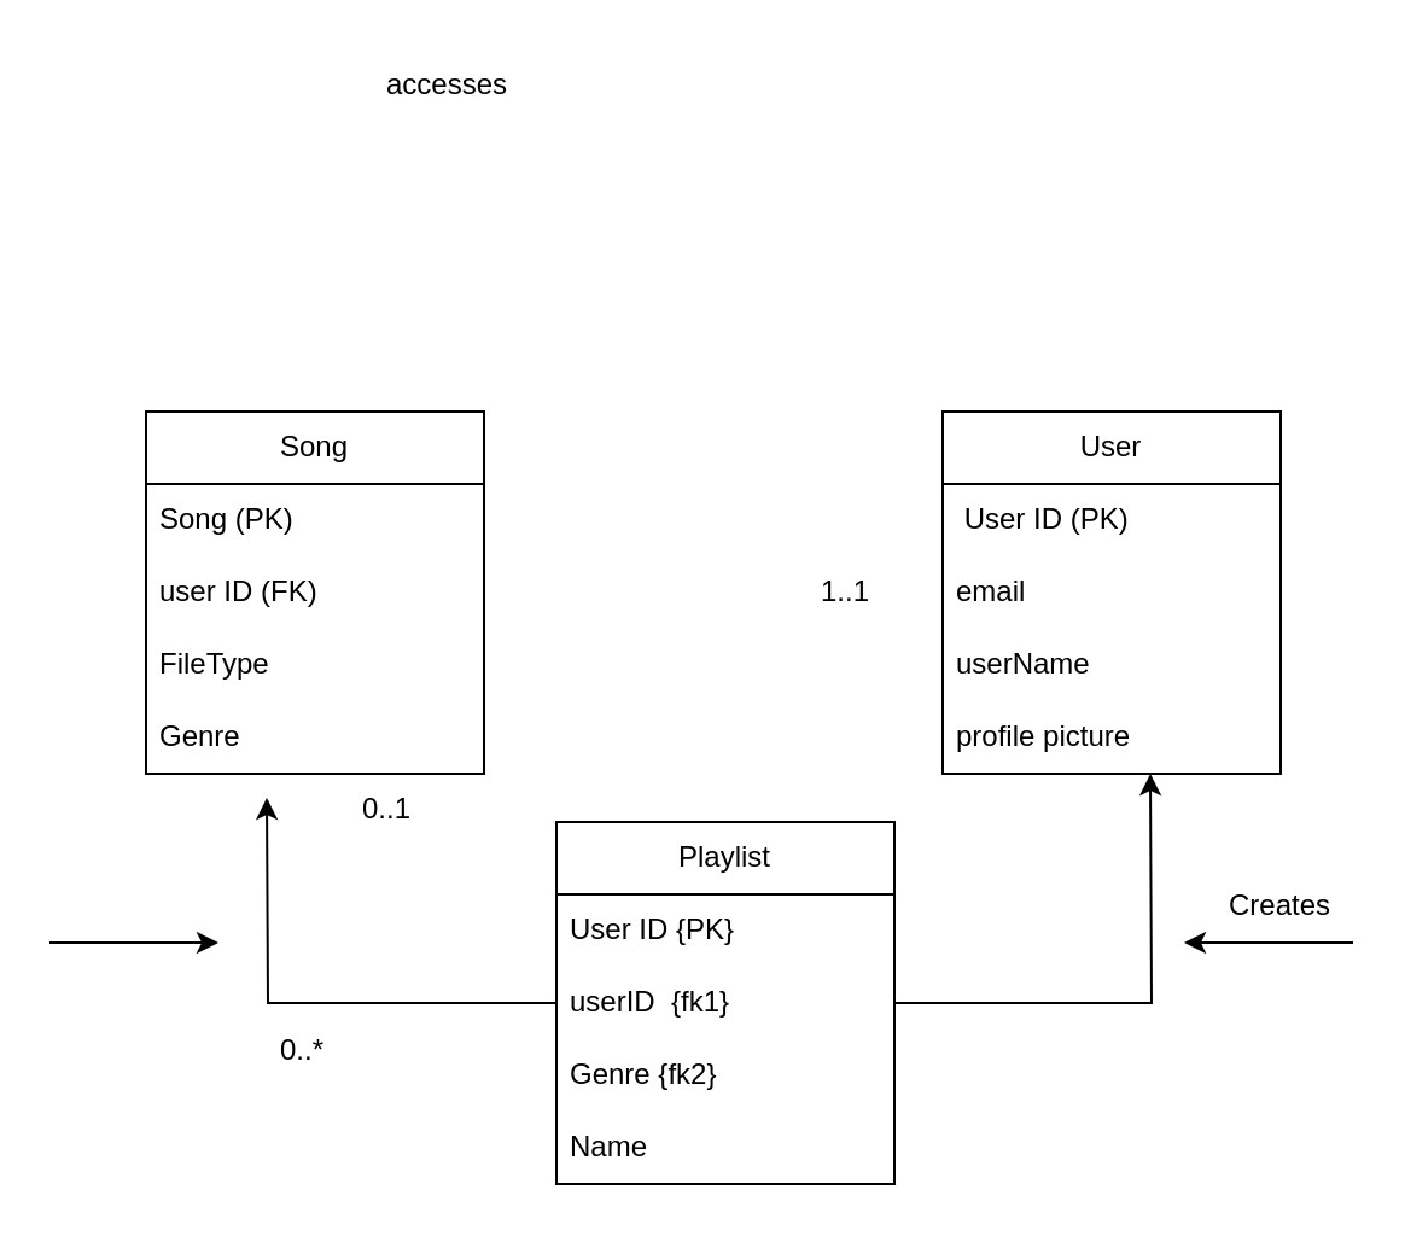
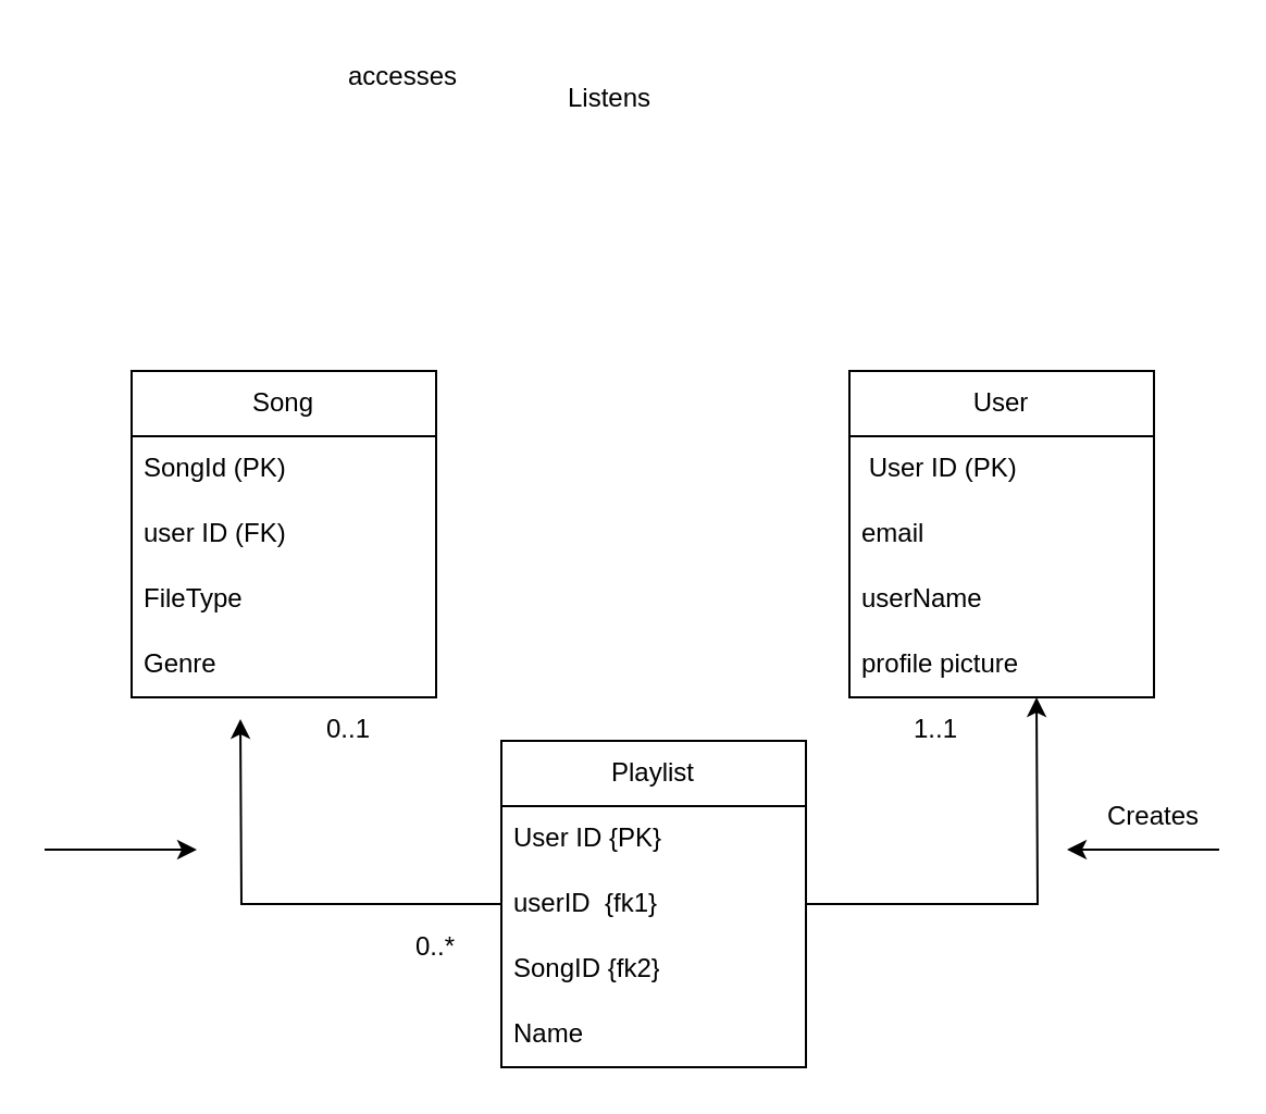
  <mxCell id="0" />
  <mxCell id="1" parent="0" />
  <mxCell id="2" value="User" style="swimlane;fontStyle=0;childLayout=stackLayout;horizontal=1;startSize=30;horizontalStack=0;resizeParent=1;resizeParentMax=0;resizeLast=0;collapsible=1;marginBottom=0;whiteSpace=wrap;html=1;" vertex="1" parent="1"><mxGeometry x="390" y="170" width="140" height="150" as="geometry" /></mxCell>
  <mxCell id="3" value="&amp;nbsp;User ID (PK)" style="text;strokeColor=none;fillColor=none;align=left;verticalAlign=middle;spacingLeft=4;spacingRight=4;overflow=hidden;points=[[0,0.5],[1,0.5]];portConstraint=eastwest;rotatable=0;whiteSpace=wrap;html=1;" vertex="1" parent="2"><mxGeometry y="30" width="140" height="30" as="geometry" /></mxCell>
  <mxCell id="4" value="email" style="text;strokeColor=none;fillColor=none;align=left;verticalAlign=middle;spacingLeft=4;spacingRight=4;overflow=hidden;points=[[0,0.5],[1,0.5]];portConstraint=eastwest;rotatable=0;whiteSpace=wrap;html=1;" vertex="1" parent="2"><mxGeometry y="60" width="140" height="30" as="geometry" /></mxCell>
  <mxCell id="5" value="userName" style="text;strokeColor=none;fillColor=none;align=left;verticalAlign=middle;spacingLeft=4;spacingRight=4;overflow=hidden;points=[[0,0.5],[1,0.5]];portConstraint=eastwest;rotatable=0;whiteSpace=wrap;html=1;" vertex="1" parent="2"><mxGeometry y="90" width="140" height="30" as="geometry" /></mxCell>
  <mxCell id="6" value="profile picture" style="text;strokeColor=none;fillColor=none;align=left;verticalAlign=middle;spacingLeft=4;spacingRight=4;overflow=hidden;points=[[0,0.5],[1,0.5]];portConstraint=eastwest;rotatable=0;whiteSpace=wrap;html=1;" vertex="1" parent="2"><mxGeometry y="120" width="140" height="30" as="geometry" /></mxCell>
  <mxCell id="7" value="Song" style="swimlane;fontStyle=0;childLayout=stackLayout;horizontal=1;startSize=30;horizontalStack=0;resizeParent=1;resizeParentMax=0;resizeLast=0;collapsible=1;marginBottom=0;whiteSpace=wrap;html=1;" vertex="1" parent="1"><mxGeometry x="60" y="170" width="140" height="150" as="geometry" /></mxCell>
- <mxCell id="8" value="Song (PK)" style="text;strokeColor=none;fillColor=none;align=left;verticalAlign=middle;spacingLeft=4;spacingRight=4;overflow=hidden;points=[[0,0.5],[1,0.5]];portConstraint=eastwest;rotatable=0;whiteSpace=wrap;html=1;" vertex="1" parent="7"><mxGeometry y="30" width="140" height="30" as="geometry" /></mxCell>
+ <mxCell id="8" value="SongId (PK)" style="text;strokeColor=none;fillColor=none;align=left;verticalAlign=middle;spacingLeft=4;spacingRight=4;overflow=hidden;points=[[0,0.5],[1,0.5]];portConstraint=eastwest;rotatable=0;whiteSpace=wrap;html=1;" vertex="1" parent="7"><mxGeometry y="30" width="140" height="30" as="geometry" /></mxCell>
  <mxCell id="9" value="user ID (FK)" style="text;strokeColor=none;fillColor=none;align=left;verticalAlign=middle;spacingLeft=4;spacingRight=4;overflow=hidden;points=[[0,0.5],[1,0.5]];portConstraint=eastwest;rotatable=0;whiteSpace=wrap;html=1;" vertex="1" parent="7"><mxGeometry y="60" width="140" height="30" as="geometry" /></mxCell>
  <mxCell id="10" value="FileType" style="text;strokeColor=none;fillColor=none;align=left;verticalAlign=middle;spacingLeft=4;spacingRight=4;overflow=hidden;points=[[0,0.5],[1,0.5]];portConstraint=eastwest;rotatable=0;whiteSpace=wrap;html=1;" vertex="1" parent="7"><mxGeometry y="90" width="140" height="30" as="geometry" /></mxCell>
  <mxCell id="11" value="Genre" style="text;strokeColor=none;fillColor=none;align=left;verticalAlign=middle;spacingLeft=4;spacingRight=4;overflow=hidden;points=[[0,0.5],[1,0.5]];portConstraint=eastwest;rotatable=0;whiteSpace=wrap;html=1;" vertex="1" parent="7"><mxGeometry y="120" width="140" height="30" as="geometry" /></mxCell>
  <mxCell id="12" value="Playlist" style="swimlane;fontStyle=0;childLayout=stackLayout;horizontal=1;startSize=30;horizontalStack=0;resizeParent=1;resizeParentMax=0;resizeLast=0;collapsible=1;marginBottom=0;whiteSpace=wrap;html=1;" vertex="1" parent="1"><mxGeometry x="230" y="340" width="140" height="150" as="geometry" /></mxCell>
  <mxCell id="13" value="User ID {PK}" style="text;strokeColor=none;fillColor=none;align=left;verticalAlign=middle;spacingLeft=4;spacingRight=4;overflow=hidden;points=[[0,0.5],[1,0.5]];portConstraint=eastwest;rotatable=0;whiteSpace=wrap;html=1;" vertex="1" parent="12"><mxGeometry y="30" width="140" height="30" as="geometry" /></mxCell>
  <mxCell id="14" value="userID&amp;nbsp; {fk1}" style="text;strokeColor=none;fillColor=none;align=left;verticalAlign=middle;spacingLeft=4;spacingRight=4;overflow=hidden;points=[[0,0.5],[1,0.5]];portConstraint=eastwest;rotatable=0;whiteSpace=wrap;html=1;" vertex="1" parent="12"><mxGeometry y="60" width="140" height="30" as="geometry" /></mxCell>
- <mxCell id="15" value="Genre {fk2}" style="text;strokeColor=none;fillColor=none;align=left;verticalAlign=middle;spacingLeft=4;spacingRight=4;overflow=hidden;points=[[0,0.5],[1,0.5]];portConstraint=eastwest;rotatable=0;whiteSpace=wrap;html=1;" vertex="1" parent="12"><mxGeometry y="90" width="140" height="30" as="geometry" /></mxCell>
+ <mxCell id="15" value="SongID {fk2}" style="text;strokeColor=none;fillColor=none;align=left;verticalAlign=middle;spacingLeft=4;spacingRight=4;overflow=hidden;points=[[0,0.5],[1,0.5]];portConstraint=eastwest;rotatable=0;whiteSpace=wrap;html=1;" vertex="1" parent="12"><mxGeometry y="90" width="140" height="30" as="geometry" /></mxCell>
  <mxCell id="16" value="Name" style="text;strokeColor=none;fillColor=none;align=left;verticalAlign=middle;spacingLeft=4;spacingRight=4;overflow=hidden;points=[[0,0.5],[1,0.5]];portConstraint=eastwest;rotatable=0;whiteSpace=wrap;html=1;" vertex="1" parent="12"><mxGeometry y="120" width="140" height="30" as="geometry" /></mxCell>
+ <mxCell id="17" value="Listens" style="text;html=1;align=center;verticalAlign=middle;whiteSpace=wrap;rounded=0;" vertex="1" parent="1"><mxGeometry x="250" y="30" width="60" height="30" as="geometry" /></mxCell>
  <mxCell id="18" value="accesses" style="text;html=1;align=center;verticalAlign=middle;whiteSpace=wrap;rounded=0;" vertex="1" parent="1"><mxGeometry x="155" y="20" width="60" height="30" as="geometry" /></mxCell>
  <mxCell id="19" value="" style="group" vertex="1" connectable="0" parent="1"><mxGeometry x="490" y="360" width="70" height="30" as="geometry" /></mxCell>
  <mxCell id="20" value="Creates" style="text;html=1;align=center;verticalAlign=middle;whiteSpace=wrap;rounded=0;" vertex="1" parent="19"><mxGeometry x="10" width="60" height="30" as="geometry" /></mxCell>
  <mxCell id="21" value="" style="endArrow=classic;html=1;rounded=0;" edge="1" parent="19"><mxGeometry width="50" height="50" relative="1" as="geometry"><mxPoint x="70" y="30" as="sourcePoint" /><mxPoint y="30" as="targetPoint" /></mxGeometry></mxCell>
- <mxCell id="22" value="0..*" style="text;html=1;align=center;verticalAlign=middle;whiteSpace=wrap;rounded=0;" vertex="1" parent="1"><mxGeometry x="95" y="420" width="60" height="30" as="geometry" /></mxCell>
+ <mxCell id="22" value="0..*" style="text;html=1;align=center;verticalAlign=middle;whiteSpace=wrap;rounded=0;" vertex="1" parent="1"><mxGeometry x="170" y="420" width="60" height="30" as="geometry" /></mxCell>
  <mxCell id="23" style="edgeStyle=orthogonalEdgeStyle;rounded=0;orthogonalLoop=1;jettySize=auto;html=1;exitX=0;exitY=0.5;exitDx=0;exitDy=0;" edge="1" parent="1" source="14"><mxGeometry relative="1" as="geometry"><mxPoint x="110" y="330" as="targetPoint" /></mxGeometry></mxCell>
  <mxCell id="24" style="edgeStyle=orthogonalEdgeStyle;rounded=0;orthogonalLoop=1;jettySize=auto;html=1;exitX=1;exitY=0.5;exitDx=0;exitDy=0;" edge="1" parent="1" source="14"><mxGeometry relative="1" as="geometry"><mxPoint x="476" y="320" as="targetPoint" /></mxGeometry></mxCell>
- <mxCell id="25" value="1..1" style="text;html=1;align=center;verticalAlign=middle;whiteSpace=wrap;rounded=0;" vertex="1" parent="1"><mxGeometry x="320" y="230" width="60" height="30" as="geometry" /></mxCell>
+ <mxCell id="25" value="1..1" style="text;html=1;align=center;verticalAlign=middle;whiteSpace=wrap;rounded=0;" vertex="1" parent="1"><mxGeometry x="400" y="320" width="60" height="30" as="geometry" /></mxCell>
  <mxCell id="26" value="0..1" style="text;html=1;align=center;verticalAlign=middle;whiteSpace=wrap;rounded=0;" vertex="1" parent="1"><mxGeometry x="130" y="320" width="60" height="30" as="geometry" /></mxCell>
  <mxCell id="27" value="" style="group" vertex="1" connectable="0" parent="1"><mxGeometry x="20" y="360" width="70" height="30" as="geometry" /></mxCell>
  <mxCell id="28" value="" style="endArrow=classic;html=1;rounded=0;" edge="1" parent="27"><mxGeometry width="50" height="50" relative="1" as="geometry"><mxPoint y="30" as="sourcePoint" /><mxPoint x="70" y="30" as="targetPoint" /></mxGeometry></mxCell>
